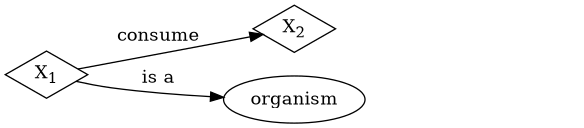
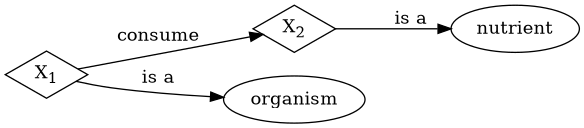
  digraph {
    rankdir=LR
    n1 [label=<X<SUB>1</SUB>> shape=diamond]
    n2 [label=<X<SUB>2</SUB>> shape=diamond]
    organism
+   nutrient
    n1 -> n2 [label=" consume"]
    n1 -> organism [label=" is a"]
+   n2 -> nutrient [label=" is a"]
  }
